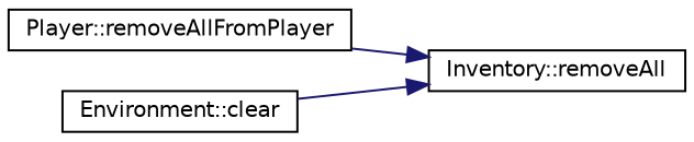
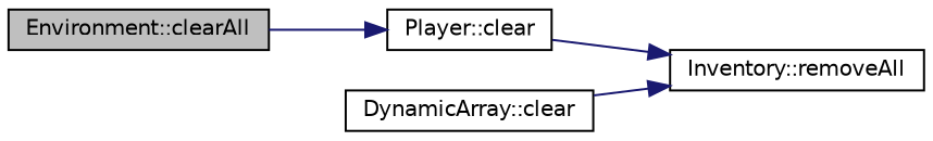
  digraph {
    rankdir=LR
    node [color=black fillcolor=white fontname=Helvetica fontsize=10 shape=record style=filled]
    edge [color=midnightblue fontname=Helvetica fontsize=10 labelfontname=Helvetica labelfontsize=10 style=solid]
-   n2 [height=0.2 label="Player::removeAllFromPlayer" width=0.4]
+   n1 [fillcolor=grey75 fontcolor=black height=0.2 label="Environment::clearAll" width=0.4]
+   n2 [height=0.2 label="Player::clear" width=0.4]
    n3 [height=0.2 label="Inventory::removeAll" width=0.4]
-   n4 [height=0.2 label="Environment::clear" width=0.4]
+   n4 [height=0.2 label="DynamicArray::clear" width=0.4]
+   n1 -> n2
    n2 -> n3
    n4 -> n3
  }
